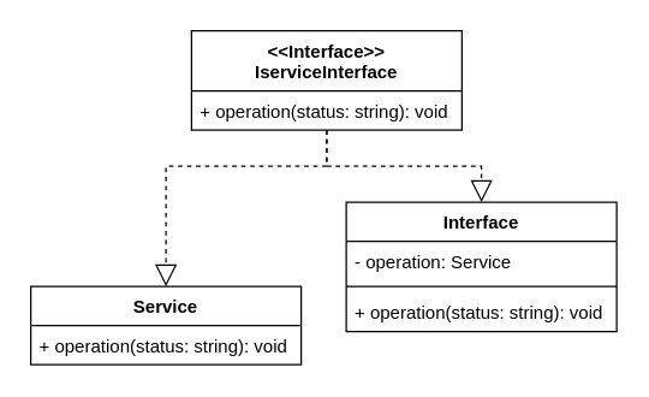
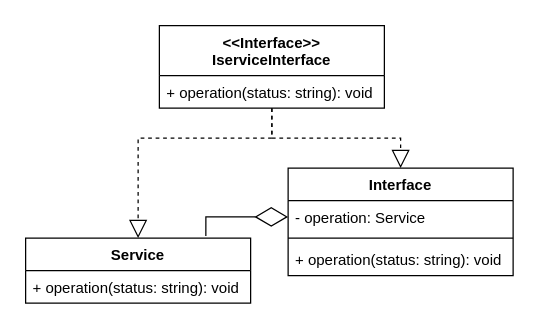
  <mxCell id="0" />
  <mxCell id="1" parent="0" />
  <mxCell id="2" value="&lt;&lt;Interface&gt;&gt;&#10;IserviceInterface" style="swimlane;fontStyle=1;align=center;verticalAlign=top;childLayout=stackLayout;horizontal=1;startSize=40;horizontalStack=0;resizeParent=1;resizeParentMax=0;resizeLast=0;collapsible=1;marginBottom=0;" vertex="1" parent="1"><mxGeometry x="127" y="20" width="180" height="66" as="geometry" /></mxCell>
  <mxCell id="3" value="+ operation(status: string): void" style="text;strokeColor=none;fillColor=none;align=left;verticalAlign=top;spacingLeft=4;spacingRight=4;overflow=hidden;rotatable=0;points=[[0,0.5],[1,0.5]];portConstraint=eastwest;" vertex="1" parent="2"><mxGeometry y="40" width="180" height="26" as="geometry" /></mxCell>
  <mxCell id="4" value="Service" style="swimlane;fontStyle=1;align=center;verticalAlign=top;childLayout=stackLayout;horizontal=1;startSize=26;horizontalStack=0;resizeParent=1;resizeParentMax=0;resizeLast=0;collapsible=1;marginBottom=0;" vertex="1" parent="1"><mxGeometry x="20" y="190" width="180" height="52" as="geometry" /></mxCell>
  <mxCell id="5" value="+ operation(status: string): void" style="text;strokeColor=none;fillColor=none;align=left;verticalAlign=top;spacingLeft=4;spacingRight=4;overflow=hidden;rotatable=0;points=[[0,0.5],[1,0.5]];portConstraint=eastwest;" vertex="1" parent="4"><mxGeometry y="26" width="180" height="26" as="geometry" /></mxCell>
  <mxCell id="6" value="Interface" style="swimlane;fontStyle=1;align=center;verticalAlign=top;childLayout=stackLayout;horizontal=1;startSize=26;horizontalStack=0;resizeParent=1;resizeParentMax=0;resizeLast=0;collapsible=1;marginBottom=0;" vertex="1" parent="1"><mxGeometry x="230" y="134" width="180" height="86" as="geometry" /></mxCell>
  <mxCell id="7" value="- operation: Service" style="text;strokeColor=none;fillColor=none;align=left;verticalAlign=top;spacingLeft=4;spacingRight=4;overflow=hidden;rotatable=0;points=[[0,0.5],[1,0.5]];portConstraint=eastwest;" vertex="1" parent="6"><mxGeometry y="26" width="180" height="26" as="geometry" /></mxCell>
  <mxCell id="8" value="" style="line;strokeWidth=1;fillColor=none;align=left;verticalAlign=middle;spacingTop=-1;spacingLeft=3;spacingRight=3;rotatable=0;labelPosition=right;points=[];portConstraint=eastwest;strokeColor=inherit;" vertex="1" parent="6"><mxGeometry y="52" width="180" height="8" as="geometry" /></mxCell>
  <mxCell id="9" value="+ operation(status: string): void" style="text;strokeColor=none;fillColor=none;align=left;verticalAlign=top;spacingLeft=4;spacingRight=4;overflow=hidden;rotatable=0;points=[[0,0.5],[1,0.5]];portConstraint=eastwest;" vertex="1" parent="6"><mxGeometry y="60" width="180" height="26" as="geometry" /></mxCell>
  <mxCell id="10" value="" style="endArrow=block;dashed=1;endFill=0;endSize=12;html=1;rounded=0;edgeStyle=orthogonalEdgeStyle;" edge="1" parent="1" source="2" target="4"><mxGeometry width="160" relative="1" as="geometry"><mxPoint x="220" y="300" as="sourcePoint" /><mxPoint x="380" y="300" as="targetPoint" /><Array as="points"><mxPoint x="217" y="110" /><mxPoint x="110" y="110" /></Array></mxGeometry></mxCell>
  <mxCell id="11" value="" style="endArrow=block;dashed=1;endFill=0;endSize=12;html=1;rounded=0;edgeStyle=orthogonalEdgeStyle;" edge="1" parent="1" source="2" target="6"><mxGeometry width="160" relative="1" as="geometry"><mxPoint x="227" y="96" as="sourcePoint" /><mxPoint x="120" y="200" as="targetPoint" /><Array as="points"><mxPoint x="217" y="110" /><mxPoint x="320" y="110" /></Array></mxGeometry></mxCell>
+ <mxCell id="12" value="" style="endArrow=diamondThin;endFill=0;endSize=24;html=1;rounded=0;edgeStyle=orthogonalEdgeStyle;exitX=0.801;exitY=-0.032;exitDx=0;exitDy=0;exitPerimeter=0;" edge="1" parent="1" source="4" target="7"><mxGeometry width="160" relative="1" as="geometry"><mxPoint x="180" y="210" as="sourcePoint" /><mxPoint x="340" y="210" as="targetPoint" /></mxGeometry></mxCell>
